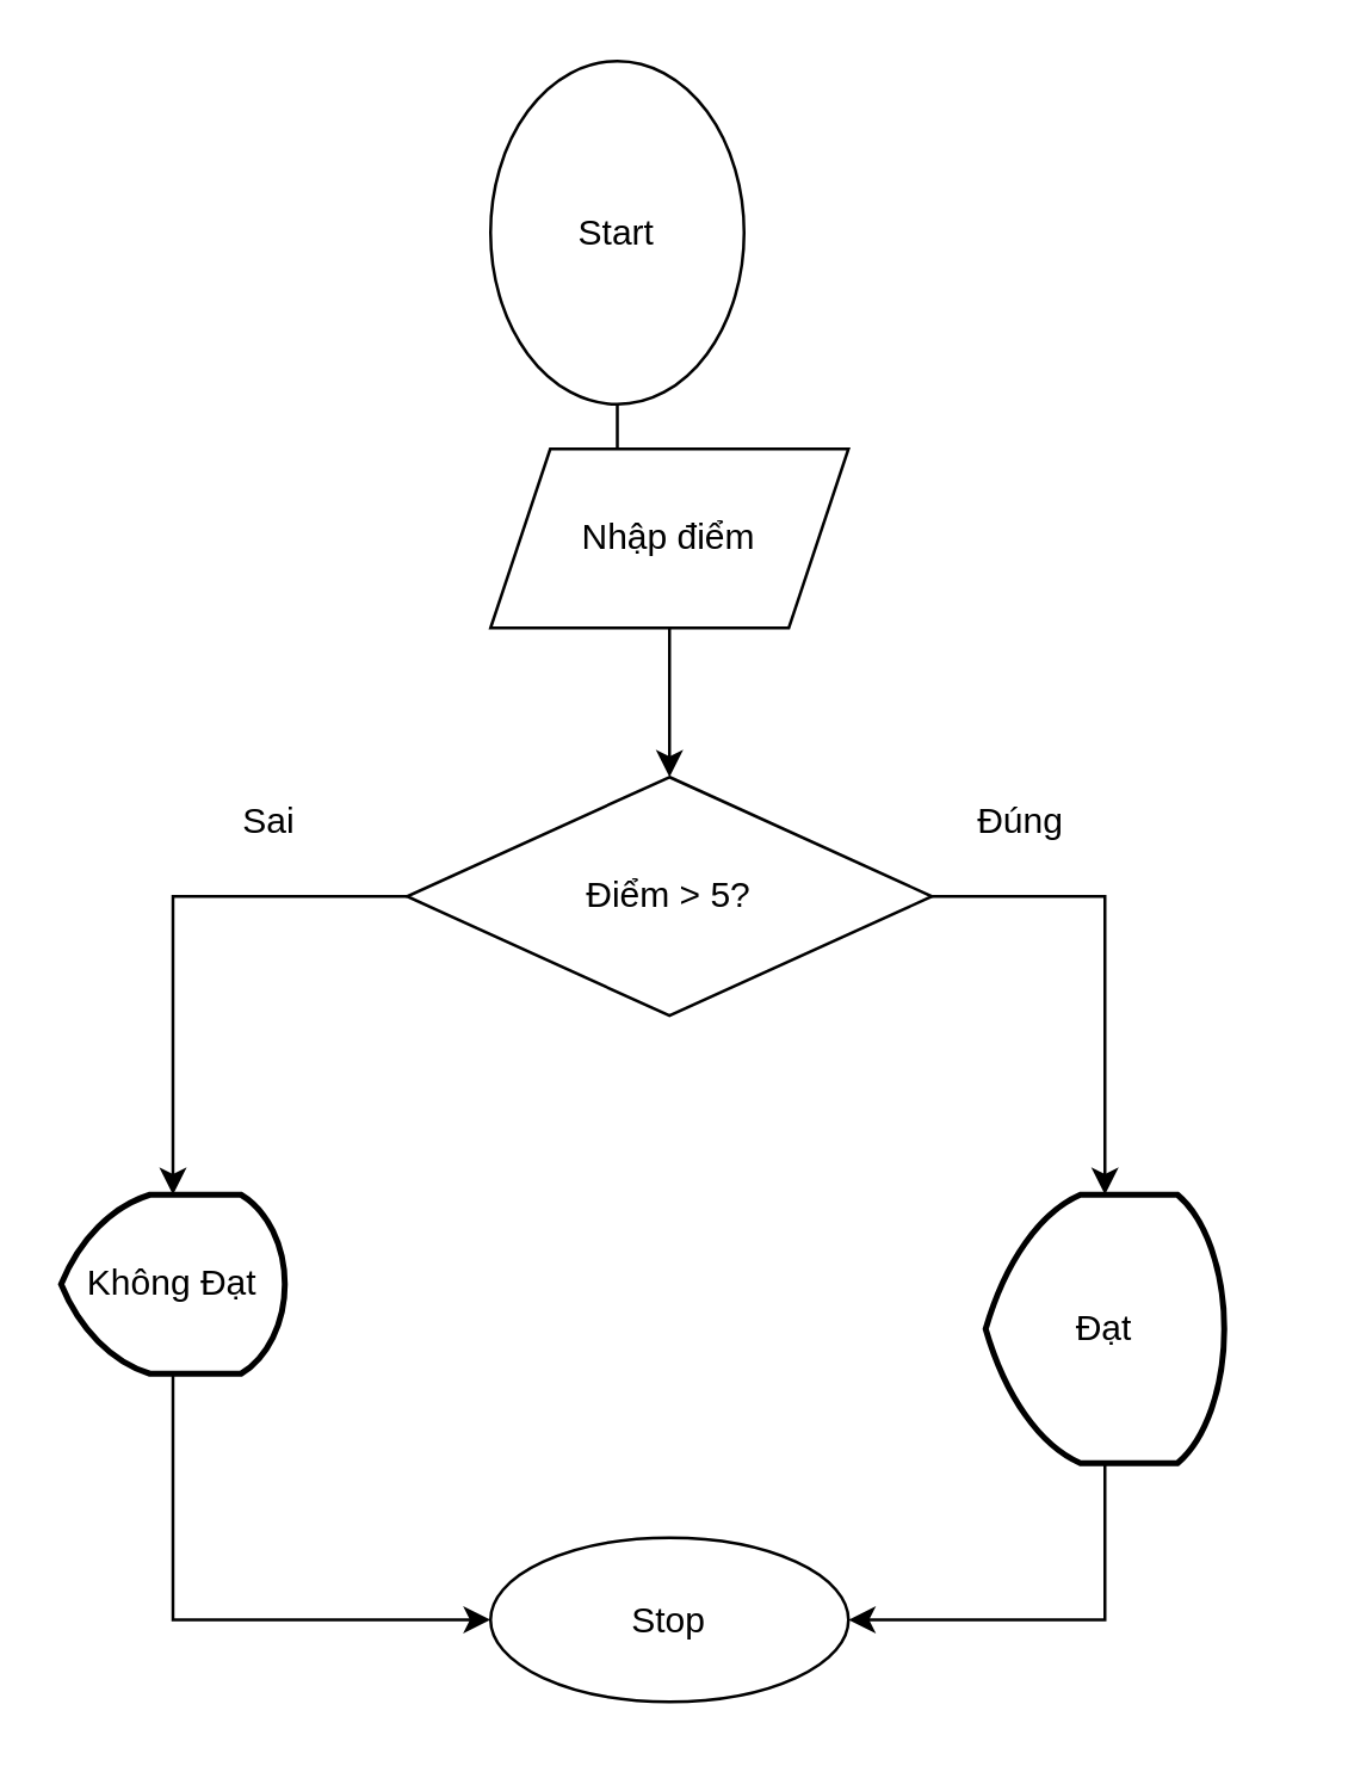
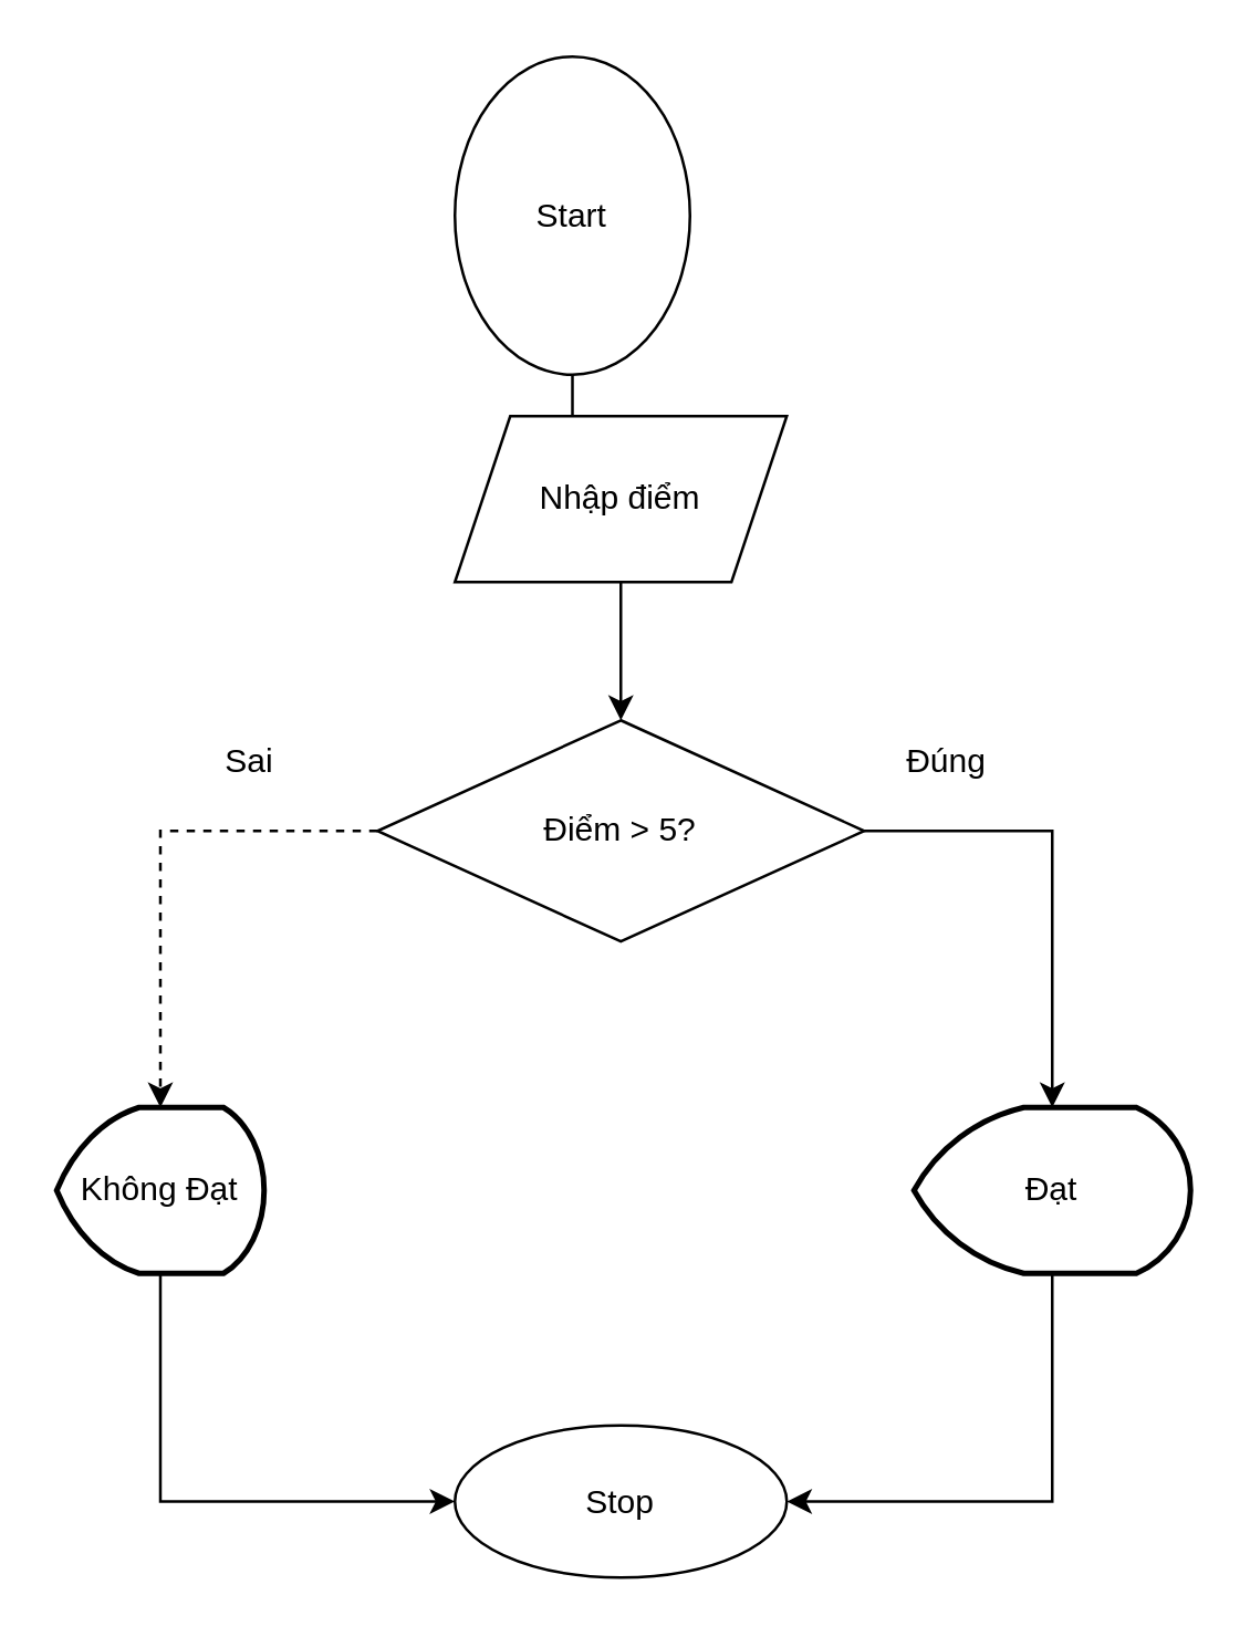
  <mxCell id="0" />
  <mxCell id="1" parent="0" />
  <mxCell id="2" value="" style="edgeStyle=orthogonalEdgeStyle;rounded=0;orthogonalLoop=1;jettySize=auto;html=1;" edge="1" parent="1" source="3" target="6"><mxGeometry relative="1" as="geometry" /></mxCell>
  <mxCell id="3" value="Start" style="ellipse;whiteSpace=wrap;html=1;" vertex="1" parent="1"><mxGeometry x="164" y="20" width="85" height="115" as="geometry" /></mxCell>
  <mxCell id="4" value="Stop" style="ellipse;whiteSpace=wrap;html=1;" vertex="1" parent="1"><mxGeometry x="164" y="515" width="120" height="55" as="geometry" /></mxCell>
  <mxCell id="5" value="" style="edgeStyle=orthogonalEdgeStyle;rounded=0;orthogonalLoop=1;jettySize=auto;html=1;" edge="1" parent="1" source="6" target="7"><mxGeometry relative="1" as="geometry" /></mxCell>
  <mxCell id="6" value="Nhập điểm" style="shape=parallelogram;perimeter=parallelogramPerimeter;whiteSpace=wrap;html=1;fixedSize=1;" vertex="1" parent="1"><mxGeometry x="164" y="150" width="120" height="60" as="geometry" /></mxCell>
  <mxCell id="7" value="Điểm &amp;gt; 5?" style="rhombus;whiteSpace=wrap;html=1;" vertex="1" parent="1"><mxGeometry x="136" y="260" width="176" height="80" as="geometry" /></mxCell>
  <mxCell id="8" style="edgeStyle=orthogonalEdgeStyle;rounded=0;orthogonalLoop=1;jettySize=auto;html=1;exitX=0.5;exitY=1;exitDx=0;exitDy=0;exitPerimeter=0;entryX=0;entryY=0.5;entryDx=0;entryDy=0;" edge="1" parent="1" source="9" target="4"><mxGeometry relative="1" as="geometry" /></mxCell>
  <mxCell id="9" value="Không Đạt" style="strokeWidth=2;html=1;shape=mxgraph.flowchart.display;whiteSpace=wrap;" vertex="1" parent="1"><mxGeometry x="20" y="400" width="75" height="60" as="geometry" /></mxCell>
  <mxCell id="10" style="edgeStyle=orthogonalEdgeStyle;rounded=0;orthogonalLoop=1;jettySize=auto;html=1;exitX=0.5;exitY=1;exitDx=0;exitDy=0;exitPerimeter=0;entryX=1;entryY=0.5;entryDx=0;entryDy=0;" edge="1" parent="1" source="11" target="4"><mxGeometry relative="1" as="geometry" /></mxCell>
- <mxCell id="11" value="Đạt" style="strokeWidth=2;html=1;shape=mxgraph.flowchart.display;whiteSpace=wrap;" vertex="1" parent="1"><mxGeometry x="330" y="400" width="80" height="90" as="geometry" /></mxCell>
- <mxCell id="12" style="edgeStyle=orthogonalEdgeStyle;rounded=0;orthogonalLoop=1;jettySize=auto;html=1;exitX=0;exitY=0.5;exitDx=0;exitDy=0;entryX=0.5;entryY=0;entryDx=0;entryDy=0;entryPerimeter=0;" edge="1" parent="1" source="7" target="9"><mxGeometry relative="1" as="geometry" /></mxCell>
+ <mxCell id="11" value="Đạt" style="strokeWidth=2;html=1;shape=mxgraph.flowchart.display;whiteSpace=wrap;" vertex="1" parent="1"><mxGeometry x="330" y="400" width="100" height="60" as="geometry" /></mxCell>
+ <mxCell id="12" style="edgeStyle=orthogonalEdgeStyle;rounded=0;orthogonalLoop=1;jettySize=auto;html=1;exitX=0;exitY=0.5;exitDx=0;exitDy=0;entryX=0.5;entryY=0;entryDx=0;entryDy=0;entryPerimeter=0;dashed=1;" edge="1" parent="1" source="7" target="9"><mxGeometry relative="1" as="geometry" /></mxCell>
  <mxCell id="13" style="edgeStyle=orthogonalEdgeStyle;rounded=0;orthogonalLoop=1;jettySize=auto;html=1;exitX=1;exitY=0.5;exitDx=0;exitDy=0;entryX=0.5;entryY=0;entryDx=0;entryDy=0;entryPerimeter=0;" edge="1" parent="1" source="7" target="11"><mxGeometry relative="1" as="geometry" /></mxCell>
  <mxCell id="14" value="Sai" style="text;html=1;align=center;verticalAlign=middle;whiteSpace=wrap;rounded=0;" vertex="1" parent="1"><mxGeometry x="60" y="260" width="60" height="30" as="geometry" /></mxCell>
  <mxCell id="15" value="Đúng" style="text;html=1;align=center;verticalAlign=middle;whiteSpace=wrap;rounded=0;" vertex="1" parent="1"><mxGeometry x="312" y="260" width="60" height="30" as="geometry" /></mxCell>
